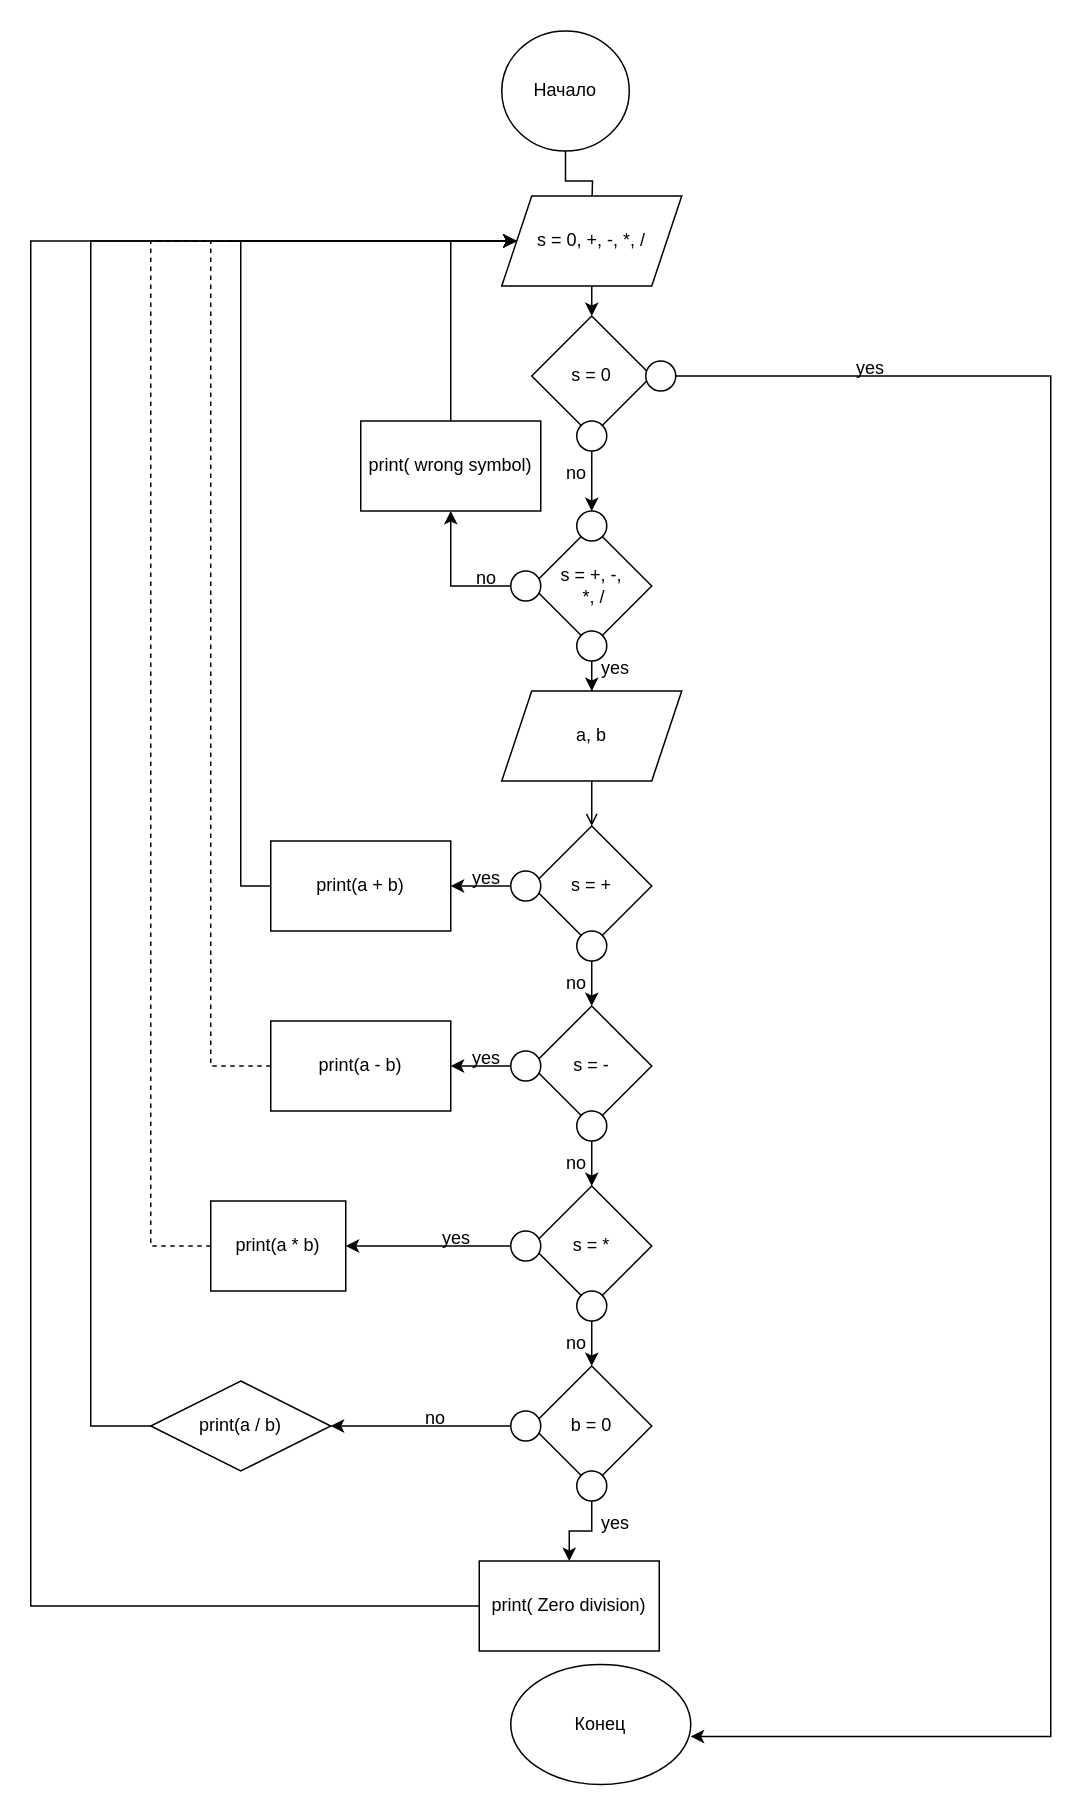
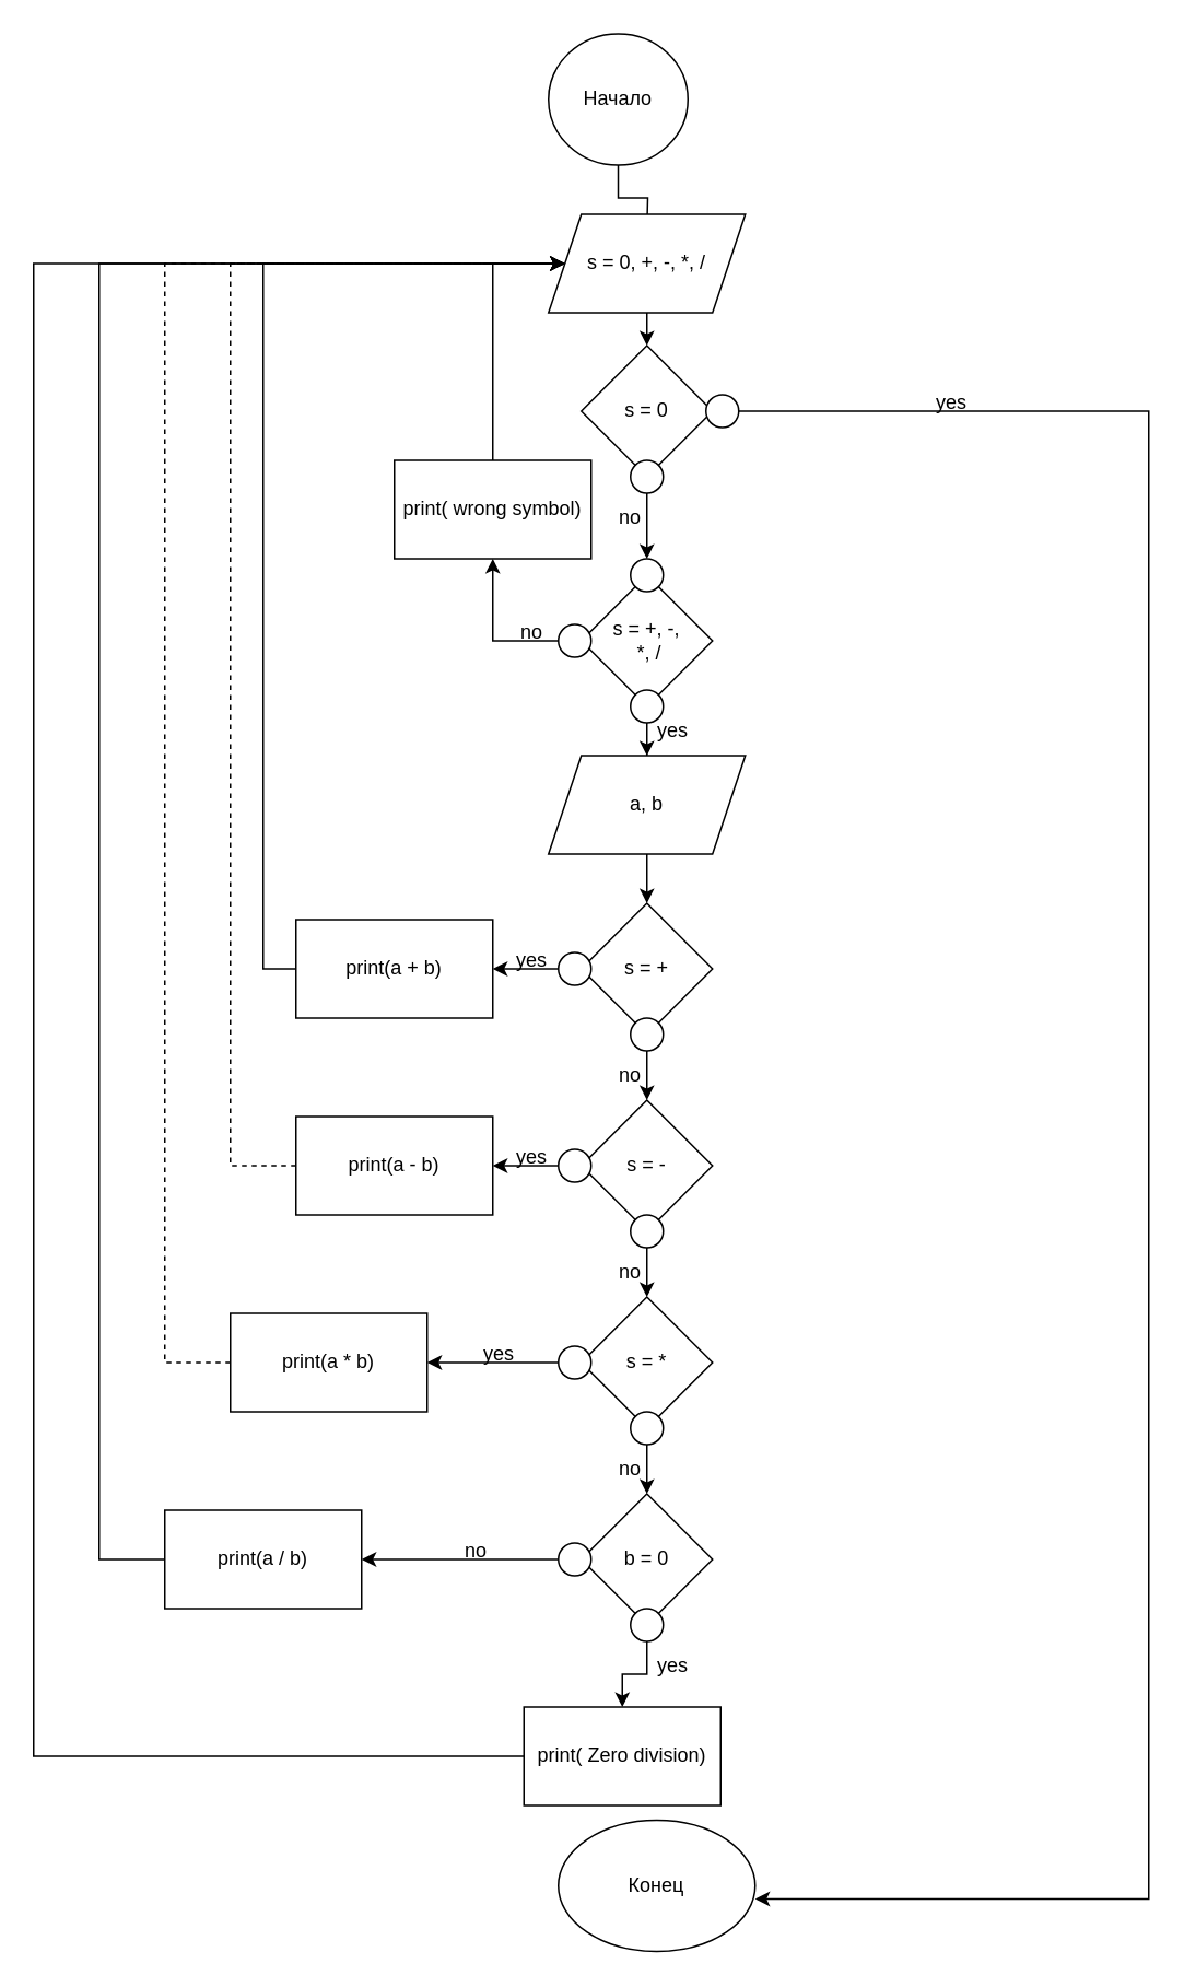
  <mxCell id="0" />
  <mxCell id="1" parent="0" />
  <mxCell id="2" value="" style="edgeStyle=orthogonalEdgeStyle;rounded=0;orthogonalLoop=1;jettySize=auto;html=1;" edge="1" parent="1" source="3"><mxGeometry relative="1" as="geometry"><mxPoint x="394" y="140" as="targetPoint" /></mxGeometry></mxCell>
  <mxCell id="3" value="Начало" style="ellipse;whiteSpace=wrap;html=1;" vertex="1" parent="1"><mxGeometry x="334" y="20" width="85" height="80" as="geometry" /></mxCell>
  <mxCell id="4" value="no" style="text;html=1;strokeColor=none;fillColor=none;align=center;verticalAlign=middle;whiteSpace=wrap;rounded=0;" vertex="1" parent="1"><mxGeometry x="294" y="370" width="60" height="30" as="geometry" /></mxCell>
  <mxCell id="5" value="s = 0" style="rhombus;whiteSpace=wrap;html=1;" vertex="1" parent="1"><mxGeometry x="354" y="210" width="80" height="80" as="geometry" /></mxCell>
  <mxCell id="6" style="edgeStyle=orthogonalEdgeStyle;rounded=0;orthogonalLoop=1;jettySize=auto;html=1;entryX=1;entryY=0.6;entryDx=0;entryDy=0;entryPerimeter=0;" edge="1" parent="1" source="7" target="12"><mxGeometry relative="1" as="geometry"><Array as="points"><mxPoint x="700" y="250" /><mxPoint x="700" y="1157" /></Array></mxGeometry></mxCell>
  <mxCell id="7" value="" style="ellipse;whiteSpace=wrap;html=1;aspect=fixed;" vertex="1" parent="1"><mxGeometry x="430" y="240" width="20" height="20" as="geometry" /></mxCell>
  <mxCell id="8" value="s = +, -,&lt;br&gt;&amp;nbsp;*, /" style="rhombus;whiteSpace=wrap;html=1;" vertex="1" parent="1"><mxGeometry x="354" y="350" width="80" height="80" as="geometry" /></mxCell>
  <mxCell id="9" value="" style="edgeStyle=orthogonalEdgeStyle;rounded=0;orthogonalLoop=1;jettySize=auto;html=1;" edge="1" parent="1" source="10" target="18"><mxGeometry relative="1" as="geometry" /></mxCell>
  <mxCell id="10" value="" style="ellipse;whiteSpace=wrap;html=1;aspect=fixed;" vertex="1" parent="1"><mxGeometry x="384" y="280" width="20" height="20" as="geometry" /></mxCell>
  <mxCell id="11" value="no" style="text;html=1;strokeColor=none;fillColor=none;align=center;verticalAlign=middle;whiteSpace=wrap;rounded=0;rotation=0;" vertex="1" parent="1"><mxGeometry x="354" y="300" width="60" height="30" as="geometry" /></mxCell>
  <mxCell id="12" value="Конец" style="ellipse;whiteSpace=wrap;html=1;" vertex="1" parent="1"><mxGeometry x="340" y="1109" width="120" height="80" as="geometry" /></mxCell>
  <mxCell id="13" value="yes" style="text;html=1;strokeColor=none;fillColor=none;align=center;verticalAlign=middle;whiteSpace=wrap;rounded=0;" vertex="1" parent="1"><mxGeometry x="550" y="230" width="60" height="30" as="geometry" /></mxCell>
  <mxCell id="14" style="edgeStyle=orthogonalEdgeStyle;rounded=0;orthogonalLoop=1;jettySize=auto;html=1;entryX=0.5;entryY=1;entryDx=0;entryDy=0;entryPerimeter=0;" edge="1" parent="1" source="15" target="53"><mxGeometry relative="1" as="geometry"><mxPoint x="300" y="340" as="targetPoint" /><Array as="points"><mxPoint x="300" y="390" /></Array></mxGeometry></mxCell>
  <mxCell id="15" value="" style="ellipse;whiteSpace=wrap;html=1;aspect=fixed;" vertex="1" parent="1"><mxGeometry x="340" y="380" width="20" height="20" as="geometry" /></mxCell>
  <mxCell id="16" value="" style="edgeStyle=orthogonalEdgeStyle;rounded=0;orthogonalLoop=1;jettySize=auto;html=1;" edge="1" parent="1" source="17"><mxGeometry relative="1" as="geometry"><mxPoint x="394" y="210" as="targetPoint" /></mxGeometry></mxCell>
  <mxCell id="17" value="s = 0, +, -, *, /" style="shape=parallelogram;perimeter=parallelogramPerimeter;whiteSpace=wrap;html=1;fixedSize=1;" vertex="1" parent="1"><mxGeometry x="334" y="130" width="120" height="60" as="geometry" /></mxCell>
  <mxCell id="18" value="" style="ellipse;whiteSpace=wrap;html=1;aspect=fixed;" vertex="1" parent="1"><mxGeometry x="384" y="340" width="20" height="20" as="geometry" /></mxCell>
- <mxCell id="19" value="" style="edgeStyle=orthogonalEdgeStyle;rounded=0;orthogonalLoop=1;jettySize=auto;html=1;endArrow=open;" edge="1" parent="1" source="20" target="24"><mxGeometry relative="1" as="geometry" /></mxCell>
+ <mxCell id="19" value="" style="edgeStyle=orthogonalEdgeStyle;rounded=0;orthogonalLoop=1;jettySize=auto;html=1;" edge="1" parent="1" source="20" target="24"><mxGeometry relative="1" as="geometry" /></mxCell>
  <mxCell id="20" value="a, b" style="shape=parallelogram;perimeter=parallelogramPerimeter;whiteSpace=wrap;html=1;fixedSize=1;" vertex="1" parent="1"><mxGeometry x="334" y="460" width="120" height="60" as="geometry" /></mxCell>
  <mxCell id="21" value="" style="edgeStyle=orthogonalEdgeStyle;rounded=0;orthogonalLoop=1;jettySize=auto;html=1;" edge="1" parent="1" source="22" target="20"><mxGeometry relative="1" as="geometry" /></mxCell>
  <mxCell id="22" value="" style="ellipse;whiteSpace=wrap;html=1;aspect=fixed;" vertex="1" parent="1"><mxGeometry x="384" y="420" width="20" height="20" as="geometry" /></mxCell>
  <mxCell id="23" value="yes" style="text;html=1;strokeColor=none;fillColor=none;align=center;verticalAlign=middle;whiteSpace=wrap;rounded=0;" vertex="1" parent="1"><mxGeometry x="380" y="430" width="60" height="30" as="geometry" /></mxCell>
  <mxCell id="24" value="s = +" style="rhombus;whiteSpace=wrap;html=1;" vertex="1" parent="1"><mxGeometry x="354" y="550" width="80" height="80" as="geometry" /></mxCell>
  <mxCell id="25" style="edgeStyle=orthogonalEdgeStyle;rounded=0;orthogonalLoop=1;jettySize=auto;html=1;entryX=0;entryY=0.5;entryDx=0;entryDy=0;exitX=0;exitY=0.5;exitDx=0;exitDy=0;" edge="1" parent="1" source="26" target="17"><mxGeometry relative="1" as="geometry"><Array as="points"><mxPoint x="160" y="590" /><mxPoint x="160" y="160" /></Array></mxGeometry></mxCell>
  <mxCell id="26" value="print(a + b)" style="rounded=0;whiteSpace=wrap;html=1;" vertex="1" parent="1"><mxGeometry x="180" y="560" width="120" height="60" as="geometry" /></mxCell>
  <mxCell id="27" value="" style="edgeStyle=orthogonalEdgeStyle;rounded=0;orthogonalLoop=1;jettySize=auto;html=1;" edge="1" parent="1" source="28" target="26"><mxGeometry relative="1" as="geometry" /></mxCell>
  <mxCell id="28" value="" style="ellipse;whiteSpace=wrap;html=1;aspect=fixed;" vertex="1" parent="1"><mxGeometry x="340" y="580" width="20" height="20" as="geometry" /></mxCell>
  <mxCell id="29" value="yes" style="text;html=1;strokeColor=none;fillColor=none;align=center;verticalAlign=middle;whiteSpace=wrap;rounded=0;" vertex="1" parent="1"><mxGeometry x="294" y="570" width="60" height="30" as="geometry" /></mxCell>
  <mxCell id="30" value="" style="edgeStyle=orthogonalEdgeStyle;rounded=0;orthogonalLoop=1;jettySize=auto;html=1;" edge="1" parent="1" source="31" target="32"><mxGeometry relative="1" as="geometry" /></mxCell>
  <mxCell id="31" value="" style="ellipse;whiteSpace=wrap;html=1;aspect=fixed;" vertex="1" parent="1"><mxGeometry x="384" y="620" width="20" height="20" as="geometry" /></mxCell>
  <mxCell id="32" value="s = -" style="rhombus;whiteSpace=wrap;html=1;" vertex="1" parent="1"><mxGeometry x="354" y="670" width="80" height="80" as="geometry" /></mxCell>
  <mxCell id="33" value="no" style="text;html=1;strokeColor=none;fillColor=none;align=center;verticalAlign=middle;whiteSpace=wrap;rounded=0;rotation=0;" vertex="1" parent="1"><mxGeometry x="354" y="640" width="60" height="30" as="geometry" /></mxCell>
  <mxCell id="34" value="" style="edgeStyle=orthogonalEdgeStyle;rounded=0;orthogonalLoop=1;jettySize=auto;html=1;" edge="1" parent="1" source="35" target="39"><mxGeometry relative="1" as="geometry" /></mxCell>
  <mxCell id="35" value="" style="ellipse;whiteSpace=wrap;html=1;aspect=fixed;" vertex="1" parent="1"><mxGeometry x="340" y="700" width="20" height="20" as="geometry" /></mxCell>
  <mxCell id="36" value="" style="edgeStyle=orthogonalEdgeStyle;rounded=0;orthogonalLoop=1;jettySize=auto;html=1;" edge="1" parent="1" source="37" target="41"><mxGeometry relative="1" as="geometry" /></mxCell>
  <mxCell id="37" value="" style="ellipse;whiteSpace=wrap;html=1;aspect=fixed;" vertex="1" parent="1"><mxGeometry x="384" y="740" width="20" height="20" as="geometry" /></mxCell>
  <mxCell id="38" style="edgeStyle=orthogonalEdgeStyle;rounded=0;orthogonalLoop=1;jettySize=auto;html=1;entryX=0;entryY=0.5;entryDx=0;entryDy=0;dashed=1;" edge="1" parent="1" source="39" target="17"><mxGeometry relative="1" as="geometry"><Array as="points"><mxPoint x="140" y="710" /><mxPoint x="140" y="160" /></Array></mxGeometry></mxCell>
  <mxCell id="39" value="print(a - b)" style="rounded=0;whiteSpace=wrap;html=1;" vertex="1" parent="1"><mxGeometry x="180" y="680" width="120" height="60" as="geometry" /></mxCell>
  <mxCell id="40" value="yes" style="text;html=1;strokeColor=none;fillColor=none;align=center;verticalAlign=middle;whiteSpace=wrap;rounded=0;" vertex="1" parent="1"><mxGeometry x="294" y="690" width="60" height="30" as="geometry" /></mxCell>
  <mxCell id="41" value="s = *" style="rhombus;whiteSpace=wrap;html=1;" vertex="1" parent="1"><mxGeometry x="354" y="790" width="80" height="80" as="geometry" /></mxCell>
  <mxCell id="42" value="no" style="text;html=1;strokeColor=none;fillColor=none;align=center;verticalAlign=middle;whiteSpace=wrap;rounded=0;rotation=0;" vertex="1" parent="1"><mxGeometry x="354" y="760" width="60" height="30" as="geometry" /></mxCell>
  <mxCell id="43" value="" style="edgeStyle=orthogonalEdgeStyle;rounded=0;orthogonalLoop=1;jettySize=auto;html=1;" edge="1" parent="1" source="44" target="48"><mxGeometry relative="1" as="geometry" /></mxCell>
  <mxCell id="44" value="" style="ellipse;whiteSpace=wrap;html=1;aspect=fixed;" vertex="1" parent="1"><mxGeometry x="340" y="820" width="20" height="20" as="geometry" /></mxCell>
  <mxCell id="45" value="" style="edgeStyle=orthogonalEdgeStyle;rounded=0;orthogonalLoop=1;jettySize=auto;html=1;" edge="1" parent="1" source="46" target="50"><mxGeometry relative="1" as="geometry" /></mxCell>
  <mxCell id="46" value="" style="ellipse;whiteSpace=wrap;html=1;aspect=fixed;" vertex="1" parent="1"><mxGeometry x="384" y="860" width="20" height="20" as="geometry" /></mxCell>
  <mxCell id="47" style="edgeStyle=orthogonalEdgeStyle;rounded=0;orthogonalLoop=1;jettySize=auto;html=1;entryX=0;entryY=0.5;entryDx=0;entryDy=0;dashed=1;" edge="1" parent="1" source="48" target="17"><mxGeometry relative="1" as="geometry"><Array as="points"><mxPoint x="100" y="830" /><mxPoint x="100" y="160" /></Array></mxGeometry></mxCell>
- <mxCell id="48" value="print(a * b)" style="rounded=0;whiteSpace=wrap;html=1;" vertex="1" parent="1"><mxGeometry x="140" y="800" width="90" height="60" as="geometry" /></mxCell>
+ <mxCell id="48" value="print(a * b)" style="rounded=0;whiteSpace=wrap;html=1;" vertex="1" parent="1"><mxGeometry x="140" y="800" width="120" height="60" as="geometry" /></mxCell>
  <mxCell id="49" value="yes" style="text;html=1;strokeColor=none;fillColor=none;align=center;verticalAlign=middle;whiteSpace=wrap;rounded=0;" vertex="1" parent="1"><mxGeometry x="274" y="810" width="60" height="30" as="geometry" /></mxCell>
  <mxCell id="50" value="b = 0" style="rhombus;whiteSpace=wrap;html=1;" vertex="1" parent="1"><mxGeometry x="354" y="910" width="80" height="80" as="geometry" /></mxCell>
  <mxCell id="51" value="no" style="text;html=1;strokeColor=none;fillColor=none;align=center;verticalAlign=middle;whiteSpace=wrap;rounded=0;rotation=0;" vertex="1" parent="1"><mxGeometry x="354" y="880" width="60" height="30" as="geometry" /></mxCell>
  <mxCell id="52" style="edgeStyle=orthogonalEdgeStyle;rounded=0;orthogonalLoop=1;jettySize=auto;html=1;entryX=0;entryY=0.5;entryDx=0;entryDy=0;" edge="1" parent="1" source="53" target="17"><mxGeometry relative="1" as="geometry"><Array as="points"><mxPoint x="300" y="160" /></Array></mxGeometry></mxCell>
  <mxCell id="53" value="print( wrong symbol)" style="rounded=0;whiteSpace=wrap;html=1;" vertex="1" parent="1"><mxGeometry x="240" y="280" width="120" height="60" as="geometry" /></mxCell>
  <mxCell id="54" value="" style="edgeStyle=orthogonalEdgeStyle;rounded=0;orthogonalLoop=1;jettySize=auto;html=1;" edge="1" parent="1" source="55" target="57"><mxGeometry relative="1" as="geometry" /></mxCell>
  <mxCell id="55" value="" style="ellipse;whiteSpace=wrap;html=1;aspect=fixed;" vertex="1" parent="1"><mxGeometry x="384" y="980" width="20" height="20" as="geometry" /></mxCell>
  <mxCell id="56" style="edgeStyle=orthogonalEdgeStyle;rounded=0;orthogonalLoop=1;jettySize=auto;html=1;entryX=0;entryY=0.5;entryDx=0;entryDy=0;" edge="1" parent="1" source="57" target="17"><mxGeometry relative="1" as="geometry"><mxPoint x="30" y="58" as="targetPoint" /><Array as="points"><mxPoint x="20" y="1070" /><mxPoint x="20" y="160" /></Array></mxGeometry></mxCell>
  <mxCell id="57" value="print( Zero division)" style="rounded=0;whiteSpace=wrap;html=1;" vertex="1" parent="1"><mxGeometry x="319" y="1040" width="120" height="60" as="geometry" /></mxCell>
  <mxCell id="58" value="yes" style="text;html=1;strokeColor=none;fillColor=none;align=center;verticalAlign=middle;whiteSpace=wrap;rounded=0;" vertex="1" parent="1"><mxGeometry x="380" y="1000" width="60" height="30" as="geometry" /></mxCell>
  <mxCell id="59" style="edgeStyle=orthogonalEdgeStyle;rounded=0;orthogonalLoop=1;jettySize=auto;html=1;entryX=1;entryY=0.5;entryDx=0;entryDy=0;" edge="1" parent="1" source="60" target="62"><mxGeometry relative="1" as="geometry" /></mxCell>
  <mxCell id="60" value="" style="ellipse;whiteSpace=wrap;html=1;aspect=fixed;" vertex="1" parent="1"><mxGeometry x="340" y="940" width="20" height="20" as="geometry" /></mxCell>
  <mxCell id="61" style="edgeStyle=orthogonalEdgeStyle;rounded=0;orthogonalLoop=1;jettySize=auto;html=1;entryX=0;entryY=0.5;entryDx=0;entryDy=0;" edge="1" parent="1" source="62" target="17"><mxGeometry relative="1" as="geometry"><Array as="points"><mxPoint x="60" y="950" /><mxPoint x="60" y="160" /></Array></mxGeometry></mxCell>
- <mxCell id="62" value="print(a / b)" style="rhombus;whiteSpace=wrap;html=1;" vertex="1" parent="1"><mxGeometry x="100" y="920" width="120" height="60" as="geometry" /></mxCell>
+ <mxCell id="62" value="print(a / b)" style="rounded=0;whiteSpace=wrap;html=1;" vertex="1" parent="1"><mxGeometry x="100" y="920" width="120" height="60" as="geometry" /></mxCell>
  <mxCell id="63" value="no" style="text;html=1;strokeColor=none;fillColor=none;align=center;verticalAlign=middle;whiteSpace=wrap;rounded=0;rotation=0;" vertex="1" parent="1"><mxGeometry x="260" y="930" width="60" height="30" as="geometry" /></mxCell>
